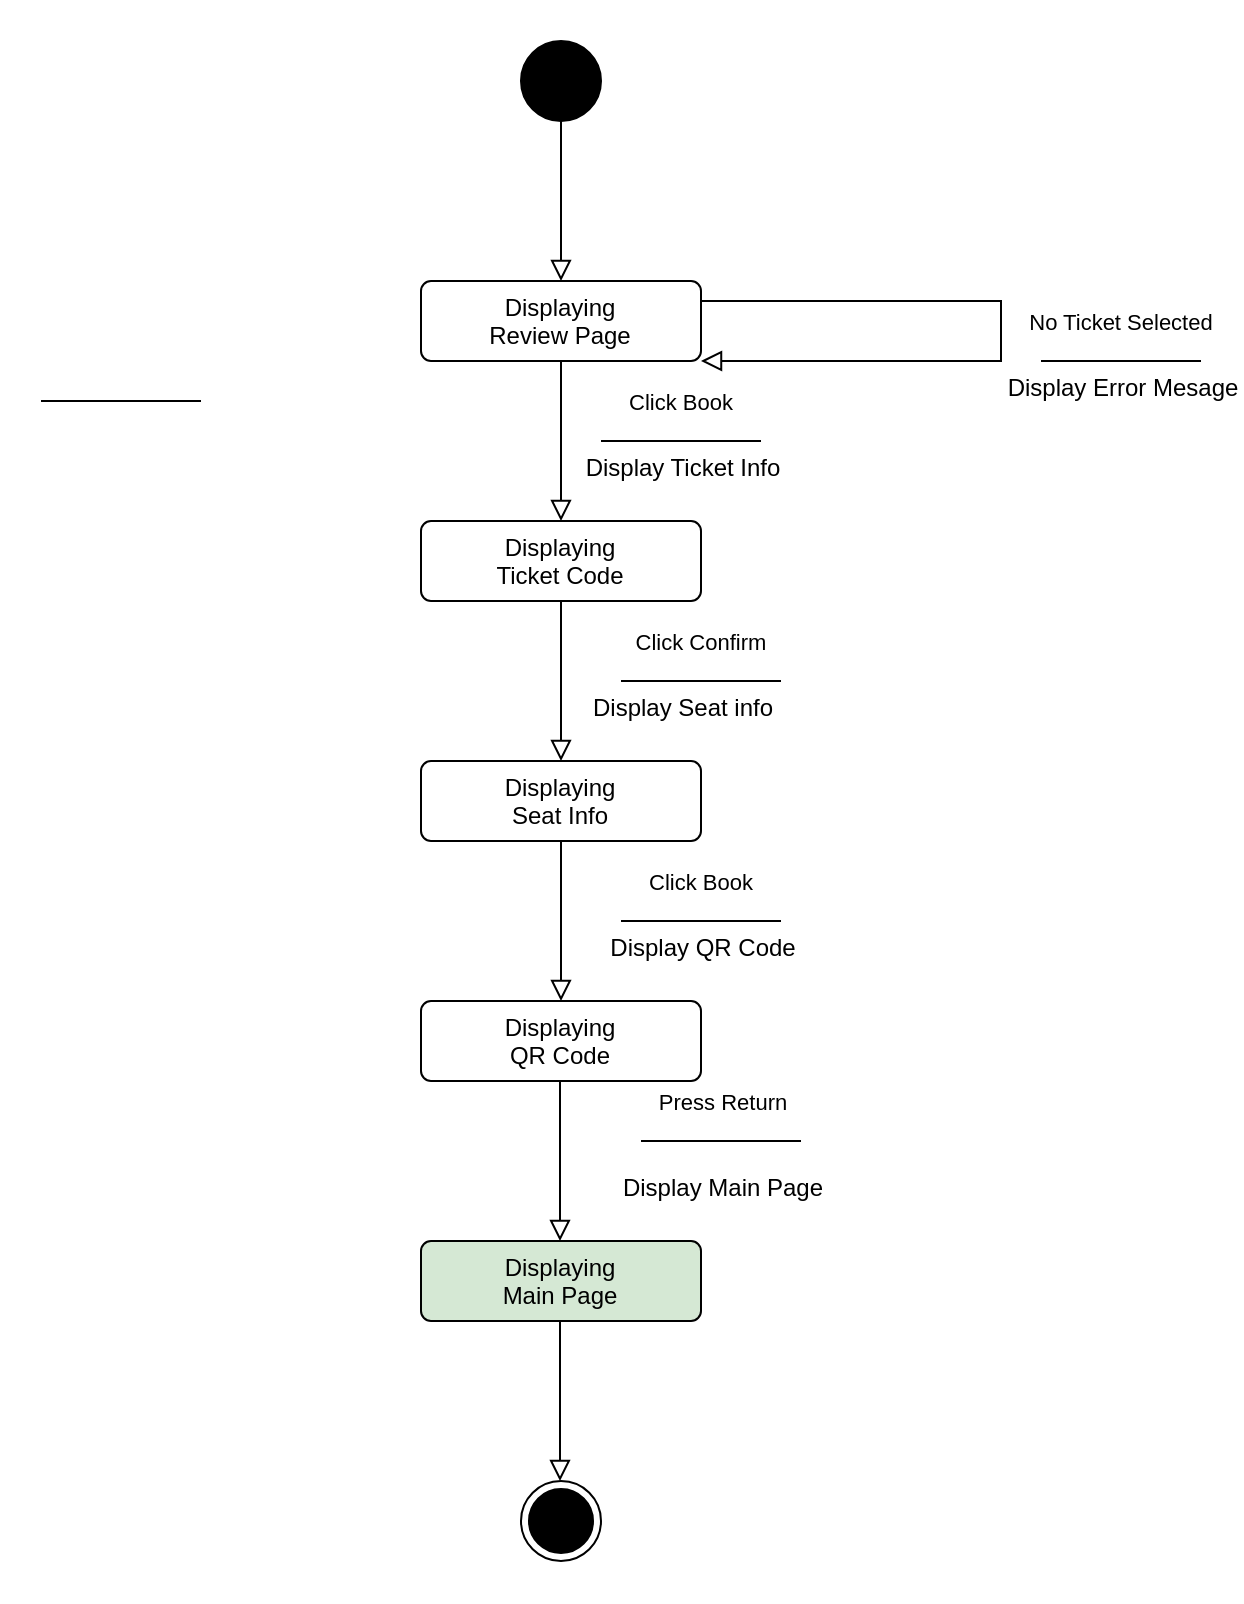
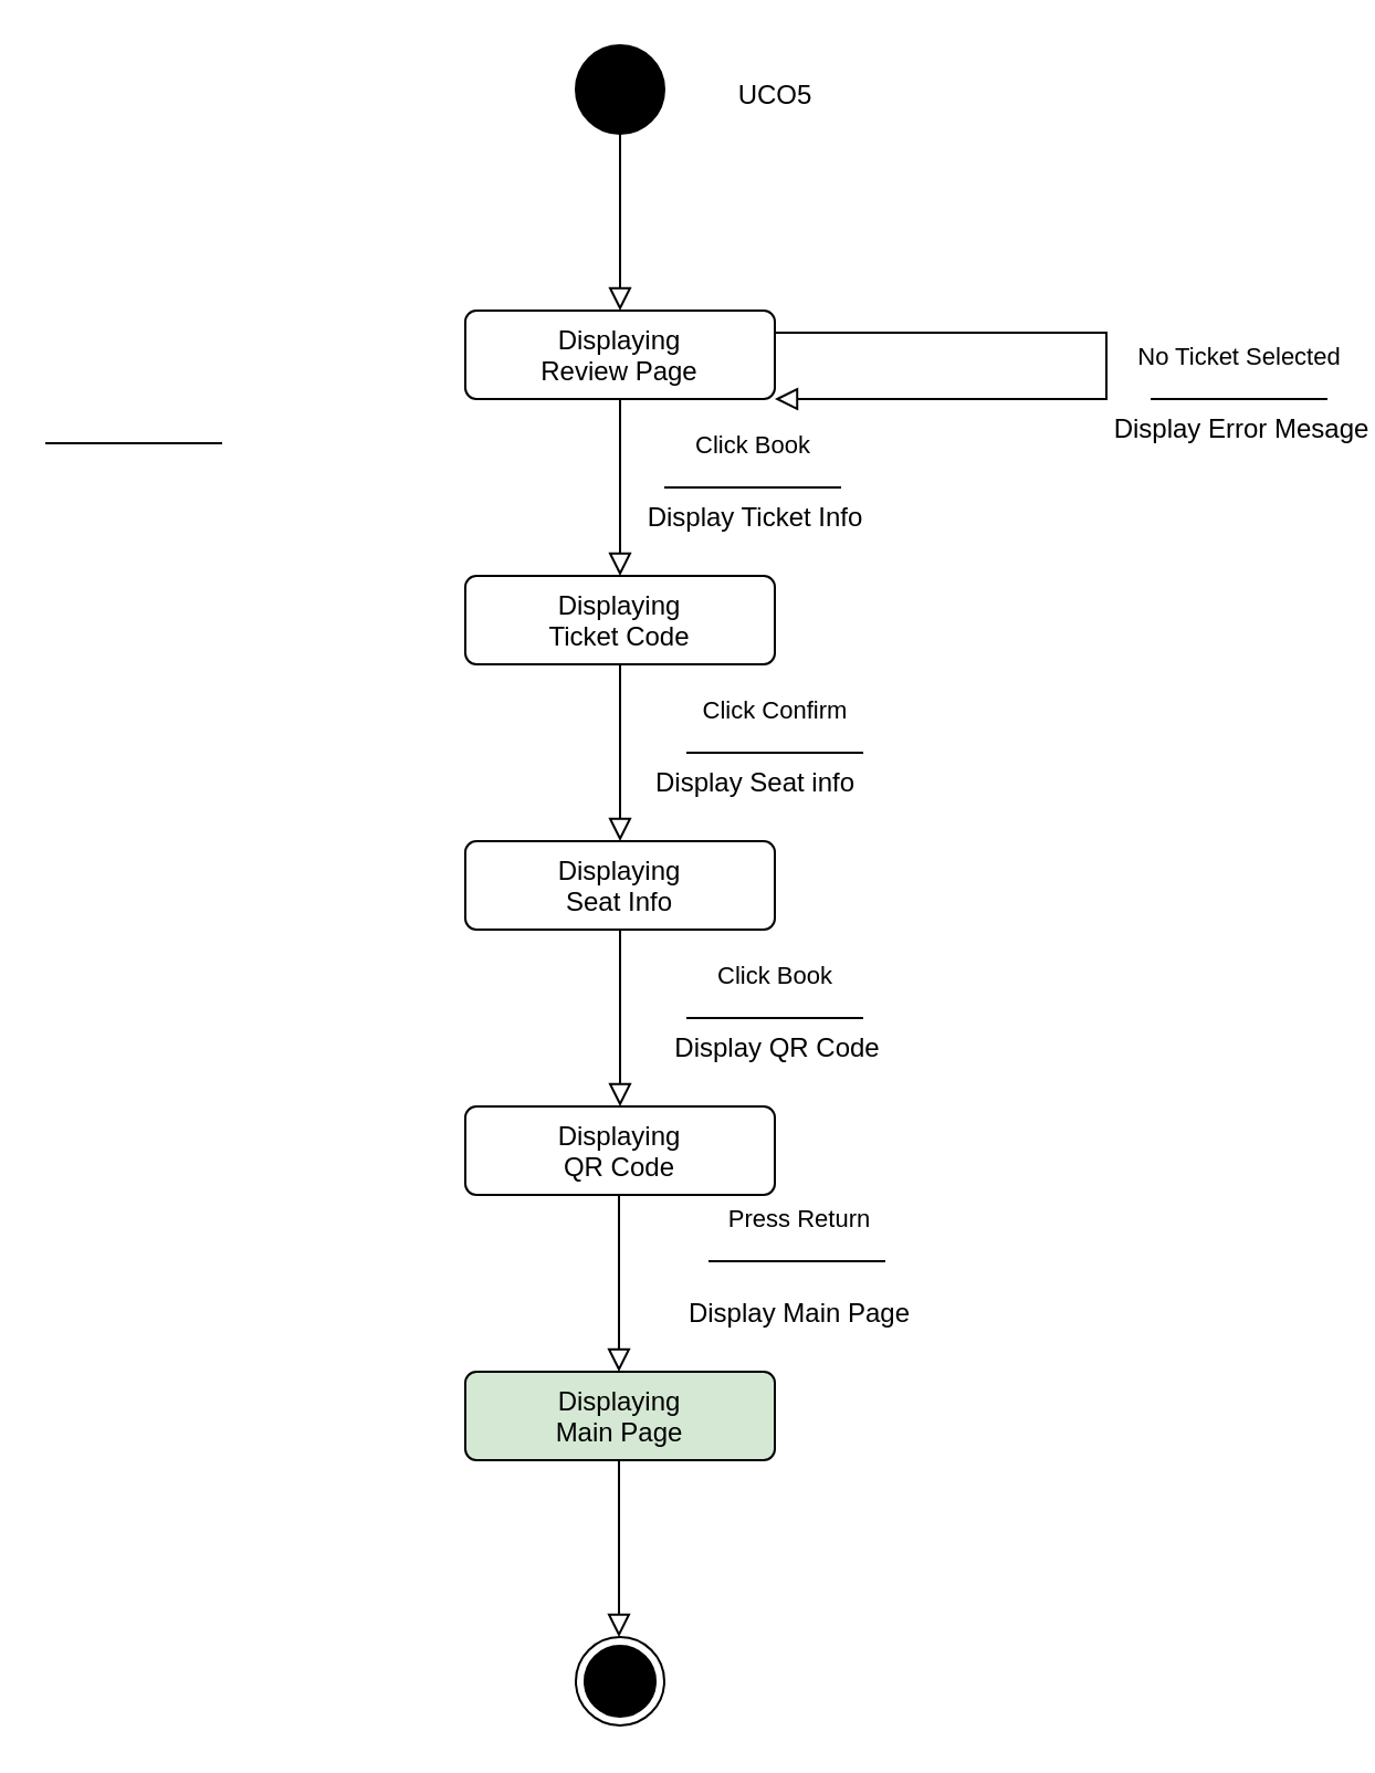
  <mxCell id="0" />
  <mxCell id="1" parent="0" />
  <mxCell id="2" value="" style="ellipse;fillColor=strokeColor;html=1;" vertex="1" parent="1"><mxGeometry x="260" width="40" height="40" as="geometry" y="20" /></mxCell>
  <mxCell id="3" value="" style="ellipse;html=1;shape=endState;fillColor=strokeColor;" vertex="1" parent="1"><mxGeometry x="260" y="740" width="40" height="40" as="geometry" /></mxCell>
+ <mxCell id="4" value="UCO5" style="text;html=1;align=center;verticalAlign=middle;resizable=0;points=[];autosize=1;strokeColor=none;fillColor=none;" vertex="1" parent="1"><mxGeometry x="320" y="28" width="60" height="30" as="geometry" /></mxCell>
  <mxCell id="5" value="" style="endArrow=block;html=1;rounded=0;align=center;verticalAlign=bottom;endFill=0;labelBackgroundColor=none;endSize=8;exitX=0.5;exitY=1;exitDx=0;exitDy=0;" edge="1" parent="1" source="2"><mxGeometry relative="1" as="geometry"><mxPoint x="270" y="90" as="sourcePoint" /><mxPoint x="280" y="140" as="targetPoint" /></mxGeometry></mxCell>
  <mxCell id="6" value="" style="resizable=0;html=1;align=center;verticalAlign=top;labelBackgroundColor=none;" connectable="0" vertex="1" parent="5"><mxGeometry relative="1" as="geometry" /></mxCell>
  <mxCell id="7" value="Displaying&lt;br&gt;QR Code" style="html=1;align=center;verticalAlign=top;rounded=1;absoluteArcSize=1;arcSize=10;dashed=0;whiteSpace=wrap;" vertex="1" parent="1"><mxGeometry x="210" y="500" width="140" height="40" as="geometry" /></mxCell>
  <mxCell id="8" value="" style="endArrow=block;html=1;rounded=0;align=center;verticalAlign=bottom;endFill=0;labelBackgroundColor=none;endSize=8;" edge="1" parent="1"><mxGeometry relative="1" as="geometry"><mxPoint x="279.5" y="660" as="sourcePoint" /><mxPoint x="279.5" y="740" as="targetPoint" /></mxGeometry></mxCell>
  <mxCell id="9" value="" style="resizable=0;html=1;align=center;verticalAlign=top;labelBackgroundColor=none;" connectable="0" vertex="1" parent="8"><mxGeometry relative="1" as="geometry" /></mxCell>
  <mxCell id="10" value="Click Book" style="endArrow=block;html=1;rounded=0;align=center;verticalAlign=bottom;endFill=0;labelBackgroundColor=none;endSize=8;exitX=0.5;exitY=1;exitDx=0;exitDy=0;" edge="1" parent="1" source="16"><mxGeometry x="-0.25" y="70" relative="1" as="geometry"><mxPoint x="270" y="420" as="sourcePoint" /><mxPoint x="280" y="500" as="targetPoint" /><mxPoint as="offset" /></mxGeometry></mxCell>
  <mxCell id="11" value="Display QR Code" style="resizable=0;html=1;align=center;verticalAlign=top;labelBackgroundColor=none;" connectable="0" vertex="1" parent="10"><mxGeometry relative="1" as="geometry"><mxPoint x="70" as="offset" /></mxGeometry></mxCell>
  <mxCell id="12" value="Click Confirm" style="endArrow=block;html=1;rounded=0;align=center;verticalAlign=bottom;endFill=0;labelBackgroundColor=none;endSize=8;" edge="1" parent="1"><mxGeometry x="-0.25" y="70" relative="1" as="geometry"><mxPoint x="280" y="300" as="sourcePoint" /><mxPoint x="280" y="380" as="targetPoint" /><mxPoint as="offset" /></mxGeometry></mxCell>
  <mxCell id="13" value="Display Seat info" style="resizable=0;html=1;align=center;verticalAlign=top;labelBackgroundColor=none;" connectable="0" vertex="1" parent="12"><mxGeometry relative="1" as="geometry"><mxPoint x="60" as="offset" /></mxGeometry></mxCell>
  <mxCell id="14" value="Click Book" style="endArrow=block;html=1;rounded=0;align=center;verticalAlign=bottom;endFill=0;labelBackgroundColor=none;endSize=8;" edge="1" parent="1"><mxGeometry x="-0.25" y="60" relative="1" as="geometry"><mxPoint x="280" y="180" as="sourcePoint" /><mxPoint x="280" y="260" as="targetPoint" /><mxPoint as="offset" /></mxGeometry></mxCell>
  <mxCell id="15" value="Display Ticket Info" style="resizable=0;html=1;align=center;verticalAlign=top;labelBackgroundColor=none;" connectable="0" vertex="1" parent="14"><mxGeometry relative="1" as="geometry"><mxPoint x="60" as="offset" /></mxGeometry></mxCell>
  <mxCell id="16" value="Displaying&lt;br&gt;Seat Info" style="html=1;align=center;verticalAlign=top;rounded=1;absoluteArcSize=1;arcSize=10;dashed=0;whiteSpace=wrap;" vertex="1" parent="1"><mxGeometry x="210" y="380" width="140" height="40" as="geometry" /></mxCell>
  <mxCell id="17" value="Displaying&lt;br&gt;Ticket Code" style="html=1;align=center;verticalAlign=top;rounded=1;absoluteArcSize=1;arcSize=10;dashed=0;whiteSpace=wrap;" vertex="1" parent="1"><mxGeometry x="210" y="260" width="140" height="40" as="geometry" /></mxCell>
  <mxCell id="18" value="Displaying&lt;div&gt;Review Page&lt;/div&gt;" style="html=1;align=center;verticalAlign=top;rounded=1;absoluteArcSize=1;arcSize=10;dashed=0;whiteSpace=wrap;" vertex="1" parent="1"><mxGeometry x="210" y="140" width="140" height="40" as="geometry" /></mxCell>
  <mxCell id="19" value="Displaying&lt;br&gt;Main Page" style="html=1;align=center;verticalAlign=top;rounded=1;absoluteArcSize=1;arcSize=10;dashed=0;whiteSpace=wrap;fillColor=#d5e8d4;" vertex="1" parent="1"><mxGeometry x="210" y="620" width="140" height="40" as="geometry" /></mxCell>
  <mxCell id="20" value="Press Return" style="endArrow=block;html=1;rounded=0;align=center;verticalAlign=bottom;endFill=0;labelBackgroundColor=none;endSize=8;exitX=0.5;exitY=1;exitDx=0;exitDy=0;" edge="1" parent="1"><mxGeometry x="-0.5" y="81" relative="1" as="geometry"><mxPoint x="279.5" y="540" as="sourcePoint" /><mxPoint x="279.5" y="620" as="targetPoint" /><mxPoint as="offset" /></mxGeometry></mxCell>
  <mxCell id="21" value="Display Main Page" style="resizable=0;html=1;align=center;verticalAlign=top;labelBackgroundColor=none;" connectable="0" vertex="1" parent="20"><mxGeometry relative="1" as="geometry"><mxPoint x="81" as="offset" /></mxGeometry></mxCell>
  <mxCell id="22" value="No Ticket Selected" style="endArrow=block;html=1;rounded=0;align=center;verticalAlign=bottom;endFill=0;labelBackgroundColor=none;endSize=8;exitX=1;exitY=0.25;exitDx=0;exitDy=0;entryX=1;entryY=1;entryDx=0;entryDy=0;" edge="1" parent="1" source="18" target="18"><mxGeometry x="0.03" y="60" relative="1" as="geometry"><mxPoint x="190" y="200" as="sourcePoint" /><mxPoint x="420" y="180" as="targetPoint" /><Array as="points"><mxPoint x="500" y="150" /><mxPoint x="500" y="180" /></Array><mxPoint as="offset" /></mxGeometry></mxCell>
  <mxCell id="23" value="Display Error Mesage" style="resizable=0;html=1;align=center;verticalAlign=top;labelBackgroundColor=none;" connectable="0" vertex="1" parent="22"><mxGeometry relative="1" as="geometry"><mxPoint x="60" y="15" as="offset" /></mxGeometry></mxCell>
  <mxCell id="24" value="" style="endArrow=none;html=1;endSize=12;startArrow=none;startSize=14;startFill=0;edgeStyle=orthogonalEdgeStyle;align=center;verticalAlign=bottom;endFill=0;rounded=0;" edge="1" parent="1"><mxGeometry y="3" relative="1" as="geometry"><mxPoint x="20" y="200" as="sourcePoint" /><mxPoint x="100" y="200" as="targetPoint" /></mxGeometry></mxCell>
  <mxCell id="25" value="" style="endArrow=none;html=1;endSize=12;startArrow=none;startSize=14;startFill=0;edgeStyle=orthogonalEdgeStyle;align=center;verticalAlign=bottom;endFill=0;rounded=0;" edge="1" parent="1"><mxGeometry y="3" relative="1" as="geometry"><mxPoint x="320" y="570" as="sourcePoint" /><mxPoint x="400" y="570" as="targetPoint" /></mxGeometry></mxCell>
  <mxCell id="26" value="" style="endArrow=none;html=1;endSize=12;startArrow=none;startSize=14;startFill=0;edgeStyle=orthogonalEdgeStyle;align=center;verticalAlign=bottom;endFill=0;rounded=0;" edge="1" parent="1"><mxGeometry y="3" relative="1" as="geometry"><mxPoint x="310" y="460" as="sourcePoint" /><mxPoint x="390" y="460" as="targetPoint" /></mxGeometry></mxCell>
  <mxCell id="27" value="" style="endArrow=none;html=1;endSize=12;startArrow=none;startSize=14;startFill=0;edgeStyle=orthogonalEdgeStyle;align=center;verticalAlign=bottom;endFill=0;rounded=0;" edge="1" parent="1"><mxGeometry y="3" relative="1" as="geometry"><mxPoint x="310" y="340" as="sourcePoint" /><mxPoint x="390" y="340" as="targetPoint" /></mxGeometry></mxCell>
  <mxCell id="28" value="" style="endArrow=none;html=1;endSize=12;startArrow=none;startSize=14;startFill=0;edgeStyle=orthogonalEdgeStyle;align=center;verticalAlign=bottom;endFill=0;rounded=0;" edge="1" parent="1"><mxGeometry y="3" relative="1" as="geometry"><mxPoint x="520" y="180" as="sourcePoint" /><mxPoint x="600" y="180" as="targetPoint" /></mxGeometry></mxCell>
  <mxCell id="29" value="" style="endArrow=none;html=1;endSize=12;startArrow=none;startSize=14;startFill=0;edgeStyle=orthogonalEdgeStyle;align=center;verticalAlign=bottom;endFill=0;rounded=0;" edge="1" parent="1"><mxGeometry y="3" relative="1" as="geometry"><mxPoint x="300" y="220" as="sourcePoint" /><mxPoint x="380" y="220" as="targetPoint" /></mxGeometry></mxCell>
